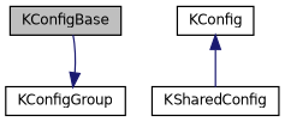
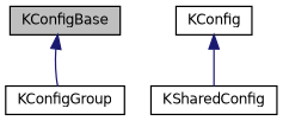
  digraph {
    node [color=black fillcolor=white fontname=Helvetica fontsize=10 shape=record style=filled]
    edge [color=midnightblue dir=back fontname=Helvetica fontsize=10 labelfontname=Helvetica labelfontsize=10 style=solid]
    n1 [fillcolor=grey75 fontcolor=black height=0.2 label=KConfigBase width=0.4]
    n2 [height=0.2 label=KConfigGroup width=0.4]
    n3 [height=0.2 label=KConfig width=0.4]
    n4 [height=0.2 label=KSharedConfig width=0.4]
-   n2 -> n1
+   n1 -> n2
    n3 -> n4
  }
